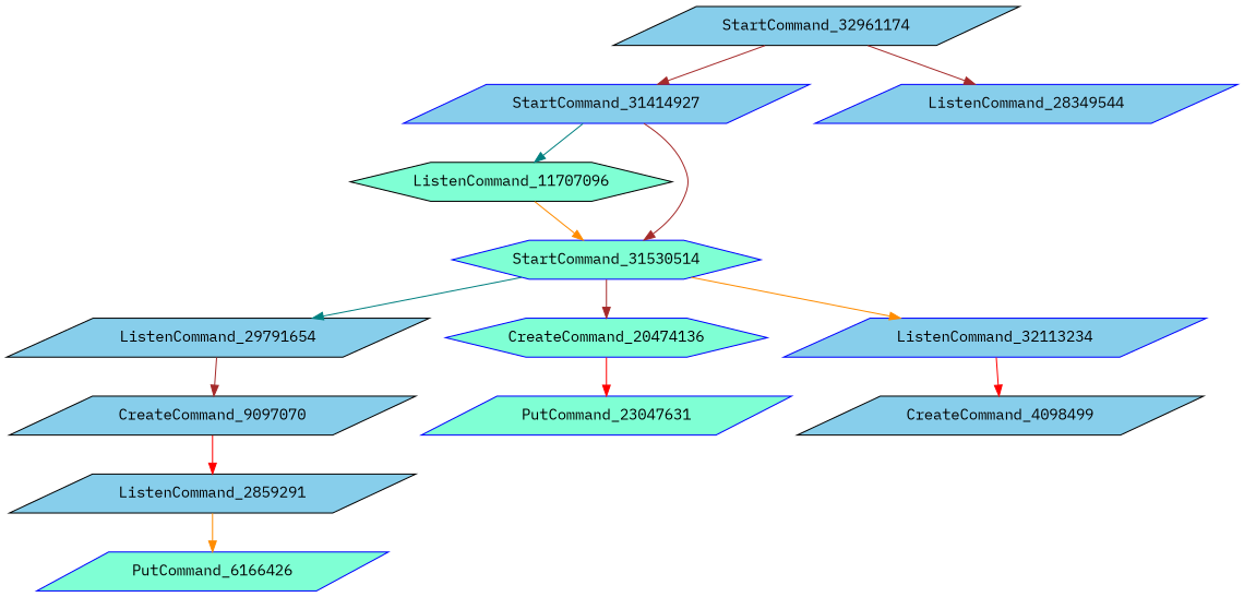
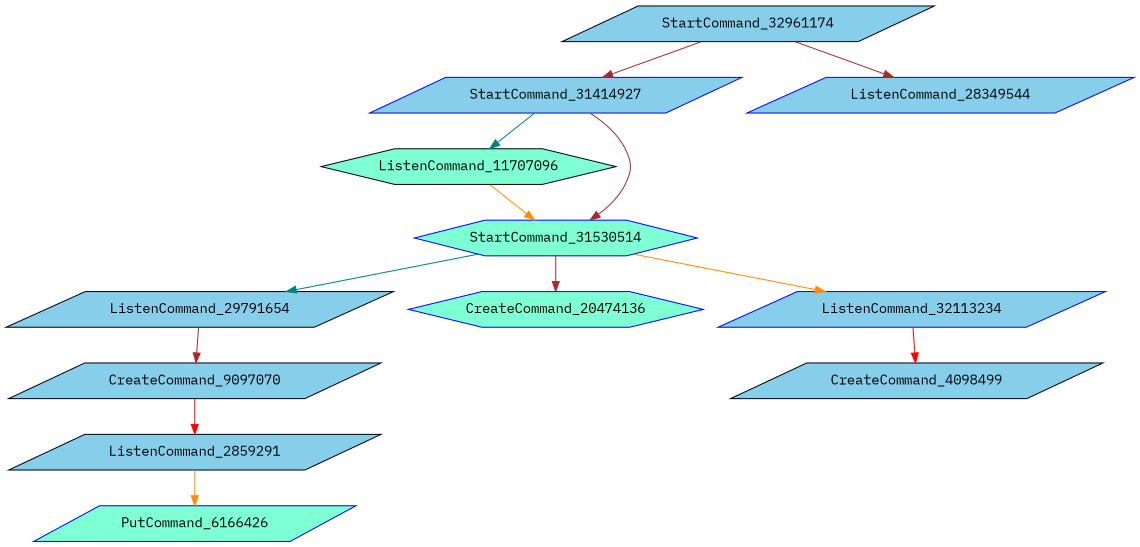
  digraph {
    fontname="IBM Plex Mono"
    node [color=blue fillcolor=skyblue fontname="IBM Plex Mono" shape=parallelogram style=filled]
    edge [color=brown fontname="IBM Plex Mono"]
    CreateCommand_9097070 [color=black]
    ListenCommand_2859291 [color=black]
    PutCommand_6166426 [fillcolor=aquamarine]
    ListenCommand_11707096 [color=black fillcolor=aquamarine shape=hexagon]
    n5 [fillcolor=aquamarine label=StartCommand_31530514 shape=hexagon]
    ListenCommand_29791654 [color=black]
    CreateCommand_20474136 [fillcolor=aquamarine shape=hexagon]
    ListenCommand_32113234
-   PutCommand_23047631 [fillcolor=aquamarine]
    StartCommand_31414927
    CreateCommand_4098499 [color=black]
    StartCommand_32961174 [color=black]
    ListenCommand_28349544
    CreateCommand_9097070 -> ListenCommand_2859291 [color=red]
    ListenCommand_2859291 -> PutCommand_6166426 [color=darkorange]
    ListenCommand_11707096 -> n5 [color=darkorange]
    n5 -> ListenCommand_29791654 [color=teal]
    n5 -> CreateCommand_20474136
    n5 -> ListenCommand_32113234 [color=darkorange]
    ListenCommand_29791654 -> CreateCommand_9097070
-   CreateCommand_20474136 -> PutCommand_23047631 [color=red]
    ListenCommand_32113234 -> CreateCommand_4098499 [color=red]
    StartCommand_31414927 -> ListenCommand_11707096 [color=teal]
    StartCommand_31414927 -> n5
    StartCommand_32961174 -> StartCommand_31414927
    StartCommand_32961174 -> ListenCommand_28349544
  }
